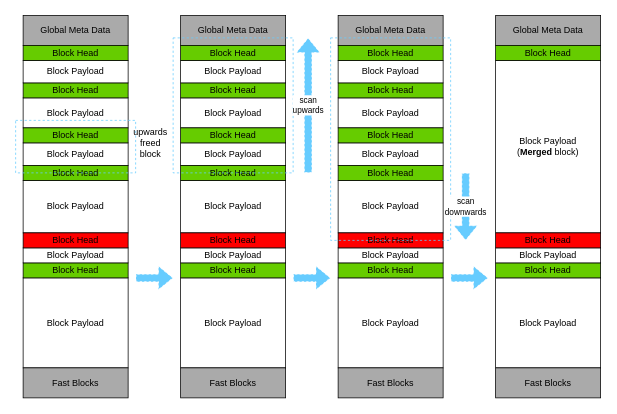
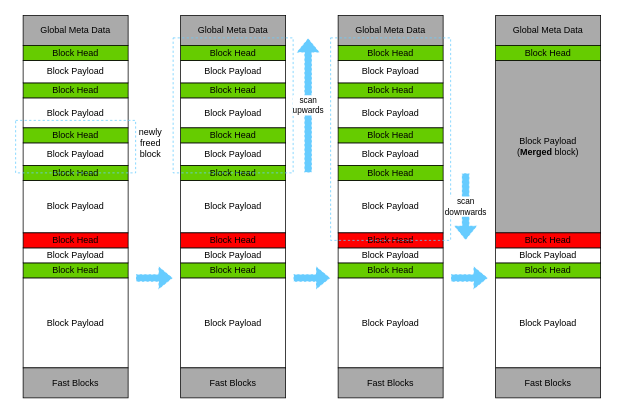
  <mxCell id="0" />
  <mxCell id="1" parent="0" />
  <mxCell id="2" value="" style="group" vertex="1" connectable="0" parent="1"><mxGeometry x="30" width="150" height="510" as="geometry" y="20" /></mxCell>
  <mxCell id="3" value="Global Meta Data" style="rounded=0;whiteSpace=wrap;html=1;fillColor=#aaaaaa;container=0;" parent="2" vertex="1"><mxGeometry width="140" height="40" as="geometry" /></mxCell>
  <mxCell id="4" value="Block Payload" style="rounded=0;whiteSpace=wrap;html=1;container=0;" parent="2" vertex="1"><mxGeometry y="350" width="140" height="120" as="geometry" /></mxCell>
  <mxCell id="5" value="Block Payload" style="rounded=0;whiteSpace=wrap;html=1;container=0;" parent="2" vertex="1"><mxGeometry y="110" width="140" height="40" as="geometry" /></mxCell>
  <mxCell id="6" value="Block Head" style="rounded=0;whiteSpace=wrap;html=1;fillColor=#66cc00;container=0;" parent="2" vertex="1"><mxGeometry y="90" width="140" height="20" as="geometry" /></mxCell>
  <mxCell id="7" value="Block Payload" style="rounded=0;whiteSpace=wrap;html=1;container=0;" parent="2" vertex="1"><mxGeometry y="170" width="140" height="30" as="geometry" /></mxCell>
  <mxCell id="8" value="Block Head" style="rounded=0;whiteSpace=wrap;html=1;container=0;fillColor=#66cc00;" parent="2" vertex="1"><mxGeometry y="150" width="140" height="20" as="geometry" /></mxCell>
  <mxCell id="9" value="Fast Blocks" style="rounded=0;whiteSpace=wrap;html=1;container=0;fillColor=#aaaaaa;" parent="2" vertex="1"><mxGeometry y="470" width="140" height="40" as="geometry" /></mxCell>
  <mxCell id="10" value="Block Head" style="rounded=0;whiteSpace=wrap;html=1;fillColor=#66cc00;container=0;" parent="2" vertex="1"><mxGeometry y="330" width="140" height="20" as="geometry" /></mxCell>
  <mxCell id="11" value="Block Payload" style="rounded=0;whiteSpace=wrap;html=1;container=0;" parent="2" vertex="1"><mxGeometry y="220" width="140" height="70" as="geometry" /></mxCell>
  <mxCell id="12" value="Block Head" style="rounded=0;whiteSpace=wrap;html=1;fillColor=#66cc00;container=0;" parent="2" vertex="1"><mxGeometry y="200" width="140" height="20" as="geometry" /></mxCell>
  <mxCell id="13" value="Block Payload" style="rounded=0;whiteSpace=wrap;html=1;container=0;" parent="2" vertex="1"><mxGeometry y="310" width="140" height="20" as="geometry" /></mxCell>
  <mxCell id="14" value="Block Head" style="rounded=0;whiteSpace=wrap;html=1;fillColor=#FF0000;container=0;" parent="2" vertex="1"><mxGeometry y="290" width="140" height="20" as="geometry" /></mxCell>
  <mxCell id="15" value="Block Payload" style="rounded=0;whiteSpace=wrap;html=1;container=0;" parent="2" vertex="1"><mxGeometry y="60" width="140" height="30" as="geometry" /></mxCell>
  <mxCell id="16" value="Block Head" style="rounded=0;whiteSpace=wrap;html=1;container=0;fillColor=#66CC00;" parent="2" vertex="1"><mxGeometry y="40" width="140" height="20" as="geometry" /></mxCell>
  <mxCell id="17" value="" style="rounded=0;whiteSpace=wrap;html=1;fillColor=none;strokeColor=#66CCFF;dashed=1;" vertex="1" parent="2"><mxGeometry x="-10" y="140" width="160" height="70" as="geometry" /></mxCell>
- <mxCell id="18" value="upwards freed block" style="text;html=1;strokeColor=none;fillColor=none;align=center;verticalAlign=middle;whiteSpace=wrap;rounded=0;dashed=1;" vertex="1" parent="1"><mxGeometry x="180" y="170" width="40" height="40" as="geometry" /></mxCell>
+ <mxCell id="18" value="newly freed block" style="text;html=1;strokeColor=none;fillColor=none;align=center;verticalAlign=middle;whiteSpace=wrap;rounded=0;dashed=1;" vertex="1" parent="1"><mxGeometry x="180" y="170" width="40" height="40" as="geometry" /></mxCell>
  <mxCell id="19" value="" style="group" vertex="1" connectable="0" parent="1"><mxGeometry x="240" width="150" height="510" as="geometry" y="20" /></mxCell>
  <mxCell id="20" value="Global Meta Data" style="rounded=0;whiteSpace=wrap;html=1;fillColor=#aaaaaa;container=0;" vertex="1" parent="19"><mxGeometry width="140" height="40" as="geometry" /></mxCell>
  <mxCell id="21" value="Block Payload" style="rounded=0;whiteSpace=wrap;html=1;container=0;" vertex="1" parent="19"><mxGeometry y="350" width="140" height="120" as="geometry" /></mxCell>
  <mxCell id="22" value="Block Payload" style="rounded=0;whiteSpace=wrap;html=1;container=0;" vertex="1" parent="19"><mxGeometry y="110" width="140" height="40" as="geometry" /></mxCell>
  <mxCell id="23" value="Block Head" style="rounded=0;whiteSpace=wrap;html=1;fillColor=#66cc00;container=0;" vertex="1" parent="19"><mxGeometry y="90" width="140" height="20" as="geometry" /></mxCell>
  <mxCell id="24" value="Block Payload" style="rounded=0;whiteSpace=wrap;html=1;container=0;" vertex="1" parent="19"><mxGeometry y="170" width="140" height="30" as="geometry" /></mxCell>
  <mxCell id="25" value="Block Head" style="rounded=0;whiteSpace=wrap;html=1;container=0;fillColor=#66cc00;" vertex="1" parent="19"><mxGeometry y="150" width="140" height="20" as="geometry" /></mxCell>
  <mxCell id="26" value="Fast Blocks" style="rounded=0;whiteSpace=wrap;html=1;container=0;fillColor=#aaaaaa;" vertex="1" parent="19"><mxGeometry y="470" width="140" height="40" as="geometry" /></mxCell>
  <mxCell id="27" value="Block Head" style="rounded=0;whiteSpace=wrap;html=1;fillColor=#66cc00;container=0;" vertex="1" parent="19"><mxGeometry y="330" width="140" height="20" as="geometry" /></mxCell>
  <mxCell id="28" value="Block Payload" style="rounded=0;whiteSpace=wrap;html=1;container=0;" vertex="1" parent="19"><mxGeometry y="220" width="140" height="70" as="geometry" /></mxCell>
  <mxCell id="29" value="Block Head" style="rounded=0;whiteSpace=wrap;html=1;fillColor=#66cc00;container=0;" vertex="1" parent="19"><mxGeometry y="200" width="140" height="20" as="geometry" /></mxCell>
  <mxCell id="30" value="Block Payload" style="rounded=0;whiteSpace=wrap;html=1;container=0;" vertex="1" parent="19"><mxGeometry y="310" width="140" height="20" as="geometry" /></mxCell>
  <mxCell id="31" value="Block Head" style="rounded=0;whiteSpace=wrap;html=1;fillColor=#FF0000;container=0;" vertex="1" parent="19"><mxGeometry y="290" width="140" height="20" as="geometry" /></mxCell>
  <mxCell id="32" value="Block Payload" style="rounded=0;whiteSpace=wrap;html=1;container=0;" vertex="1" parent="19"><mxGeometry y="60" width="140" height="30" as="geometry" /></mxCell>
  <mxCell id="33" value="Block Head" style="rounded=0;whiteSpace=wrap;html=1;container=0;fillColor=#66CC00;" vertex="1" parent="19"><mxGeometry y="40" width="140" height="20" as="geometry" /></mxCell>
  <mxCell id="34" value="" style="rounded=0;whiteSpace=wrap;html=1;fillColor=none;strokeColor=#66CCFF;dashed=1;" vertex="1" parent="19"><mxGeometry x="-10" y="30" width="160" height="180" as="geometry" /></mxCell>
  <mxCell id="35" value="scan&lt;br&gt;upwards" style="shape=flexArrow;endArrow=classic;html=1;strokeColor=#ffffff;dashed=1;fillColor=#66CCFF;" edge="1" parent="1"><mxGeometry width="50" height="50" relative="1" as="geometry"><mxPoint x="410" y="230" as="sourcePoint" /><mxPoint x="410" y="50" as="targetPoint" /></mxGeometry></mxCell>
  <mxCell id="36" value="" style="group" vertex="1" connectable="0" parent="1"><mxGeometry x="450" width="150" height="510" as="geometry" y="20" /></mxCell>
  <mxCell id="37" value="Global Meta Data" style="rounded=0;whiteSpace=wrap;html=1;fillColor=#aaaaaa;container=0;" vertex="1" parent="36"><mxGeometry width="140" height="40" as="geometry" /></mxCell>
  <mxCell id="38" value="Block Payload" style="rounded=0;whiteSpace=wrap;html=1;container=0;" vertex="1" parent="36"><mxGeometry y="350" width="140" height="120" as="geometry" /></mxCell>
  <mxCell id="39" value="Block Payload" style="rounded=0;whiteSpace=wrap;html=1;container=0;" vertex="1" parent="36"><mxGeometry y="110" width="140" height="40" as="geometry" /></mxCell>
  <mxCell id="40" value="Block Head" style="rounded=0;whiteSpace=wrap;html=1;fillColor=#66cc00;container=0;" vertex="1" parent="36"><mxGeometry y="90" width="140" height="20" as="geometry" /></mxCell>
  <mxCell id="41" value="Block Payload" style="rounded=0;whiteSpace=wrap;html=1;container=0;" vertex="1" parent="36"><mxGeometry y="170" width="140" height="30" as="geometry" /></mxCell>
  <mxCell id="42" value="Block Head" style="rounded=0;whiteSpace=wrap;html=1;container=0;fillColor=#66cc00;" vertex="1" parent="36"><mxGeometry y="150" width="140" height="20" as="geometry" /></mxCell>
  <mxCell id="43" value="Fast Blocks" style="rounded=0;whiteSpace=wrap;html=1;container=0;fillColor=#aaaaaa;" vertex="1" parent="36"><mxGeometry y="470" width="140" height="40" as="geometry" /></mxCell>
  <mxCell id="44" value="Block Head" style="rounded=0;whiteSpace=wrap;html=1;fillColor=#66cc00;container=0;" vertex="1" parent="36"><mxGeometry y="330" width="140" height="20" as="geometry" /></mxCell>
  <mxCell id="45" value="Block Payload" style="rounded=0;whiteSpace=wrap;html=1;container=0;" vertex="1" parent="36"><mxGeometry y="220" width="140" height="70" as="geometry" /></mxCell>
  <mxCell id="46" value="Block Head" style="rounded=0;whiteSpace=wrap;html=1;fillColor=#66cc00;container=0;" vertex="1" parent="36"><mxGeometry y="200" width="140" height="20" as="geometry" /></mxCell>
  <mxCell id="47" value="Block Payload" style="rounded=0;whiteSpace=wrap;html=1;container=0;" vertex="1" parent="36"><mxGeometry y="310" width="140" height="20" as="geometry" /></mxCell>
  <mxCell id="48" value="Block Head" style="rounded=0;whiteSpace=wrap;html=1;fillColor=#FF0000;container=0;" vertex="1" parent="36"><mxGeometry y="290" width="140" height="20" as="geometry" /></mxCell>
  <mxCell id="49" value="Block Payload" style="rounded=0;whiteSpace=wrap;html=1;container=0;" vertex="1" parent="36"><mxGeometry y="60" width="140" height="30" as="geometry" /></mxCell>
  <mxCell id="50" value="Block Head" style="rounded=0;whiteSpace=wrap;html=1;container=0;fillColor=#66CC00;" vertex="1" parent="36"><mxGeometry y="40" width="140" height="20" as="geometry" /></mxCell>
  <mxCell id="51" value="" style="rounded=0;whiteSpace=wrap;html=1;fillColor=none;strokeColor=#66CCFF;dashed=1;" vertex="1" parent="36"><mxGeometry x="-10" y="30" width="160" height="270" as="geometry" /></mxCell>
  <mxCell id="52" value="scan&lt;br&gt;downwards" style="shape=flexArrow;endArrow=classic;html=1;strokeColor=#ffffff;dashed=1;fillColor=#66CCFF;" edge="1" parent="1"><mxGeometry width="50" height="50" relative="1" as="geometry"><mxPoint x="620" y="230" as="sourcePoint" /><mxPoint x="620" y="320" as="targetPoint" /></mxGeometry></mxCell>
  <mxCell id="53" value="" style="group" vertex="1" connectable="0" parent="1"><mxGeometry x="660" width="140" height="510" as="geometry" y="20" /></mxCell>
  <mxCell id="54" value="Global Meta Data" style="rounded=0;whiteSpace=wrap;html=1;fillColor=#aaaaaa;container=0;" vertex="1" parent="53"><mxGeometry width="140" height="40" as="geometry" /></mxCell>
  <mxCell id="55" value="Block Payload" style="rounded=0;whiteSpace=wrap;html=1;container=0;" vertex="1" parent="53"><mxGeometry y="350" width="140" height="120" as="geometry" /></mxCell>
  <mxCell id="56" value="Fast Blocks" style="rounded=0;whiteSpace=wrap;html=1;container=0;fillColor=#aaaaaa;" vertex="1" parent="53"><mxGeometry y="470" width="140" height="40" as="geometry" /></mxCell>
  <mxCell id="57" value="Block Head" style="rounded=0;whiteSpace=wrap;html=1;fillColor=#66cc00;container=0;" vertex="1" parent="53"><mxGeometry y="330" width="140" height="20" as="geometry" /></mxCell>
- <mxCell id="58" value="Block Payload&lt;br&gt;(&lt;b&gt;Merged&lt;/b&gt; block)" style="rounded=0;whiteSpace=wrap;html=1;container=0;" vertex="1" parent="53"><mxGeometry y="60" width="140" height="230" as="geometry" /></mxCell>
+ <mxCell id="58" value="Block Payload&lt;br&gt;(&lt;b&gt;Merged&lt;/b&gt; block)" style="rounded=0;whiteSpace=wrap;html=1;container=0;fillColor=#aaaaaa;" vertex="1" parent="53"><mxGeometry y="60" width="140" height="230" as="geometry" /></mxCell>
  <mxCell id="59" value="Block Payload" style="rounded=0;whiteSpace=wrap;html=1;container=0;" vertex="1" parent="53"><mxGeometry y="310" width="140" height="20" as="geometry" /></mxCell>
  <mxCell id="60" value="Block Head" style="rounded=0;whiteSpace=wrap;html=1;fillColor=#FF0000;container=0;" vertex="1" parent="53"><mxGeometry y="290" width="140" height="20" as="geometry" /></mxCell>
  <mxCell id="61" value="Block Head" style="rounded=0;whiteSpace=wrap;html=1;container=0;fillColor=#66CC00;" vertex="1" parent="53"><mxGeometry y="40" width="140" height="20" as="geometry" /></mxCell>
  <mxCell id="62" value="" style="shape=flexArrow;endArrow=classic;html=1;strokeColor=#ffffff;dashed=1;fillColor=#66CCFF;" edge="1" parent="1"><mxGeometry width="50" height="50" relative="1" as="geometry"><mxPoint x="180" y="370" as="sourcePoint" /><mxPoint x="230" y="370" as="targetPoint" /></mxGeometry></mxCell>
  <mxCell id="63" value="" style="shape=flexArrow;endArrow=classic;html=1;strokeColor=#ffffff;dashed=1;fillColor=#66CCFF;" edge="1" parent="1"><mxGeometry width="50" height="50" relative="1" as="geometry"><mxPoint x="390" y="370" as="sourcePoint" /><mxPoint x="440" y="370" as="targetPoint" /></mxGeometry></mxCell>
  <mxCell id="64" value="" style="shape=flexArrow;endArrow=classic;html=1;strokeColor=#ffffff;dashed=1;fillColor=#66CCFF;" edge="1" parent="1"><mxGeometry width="50" height="50" relative="1" as="geometry"><mxPoint x="600" y="370" as="sourcePoint" /><mxPoint x="650" y="370" as="targetPoint" /></mxGeometry></mxCell>
